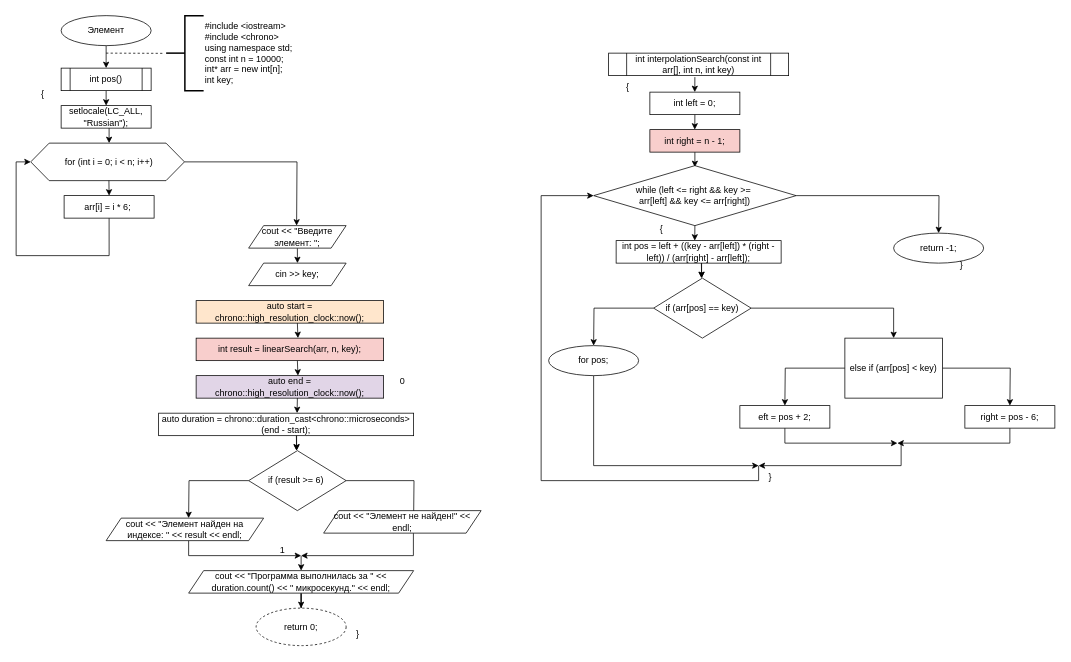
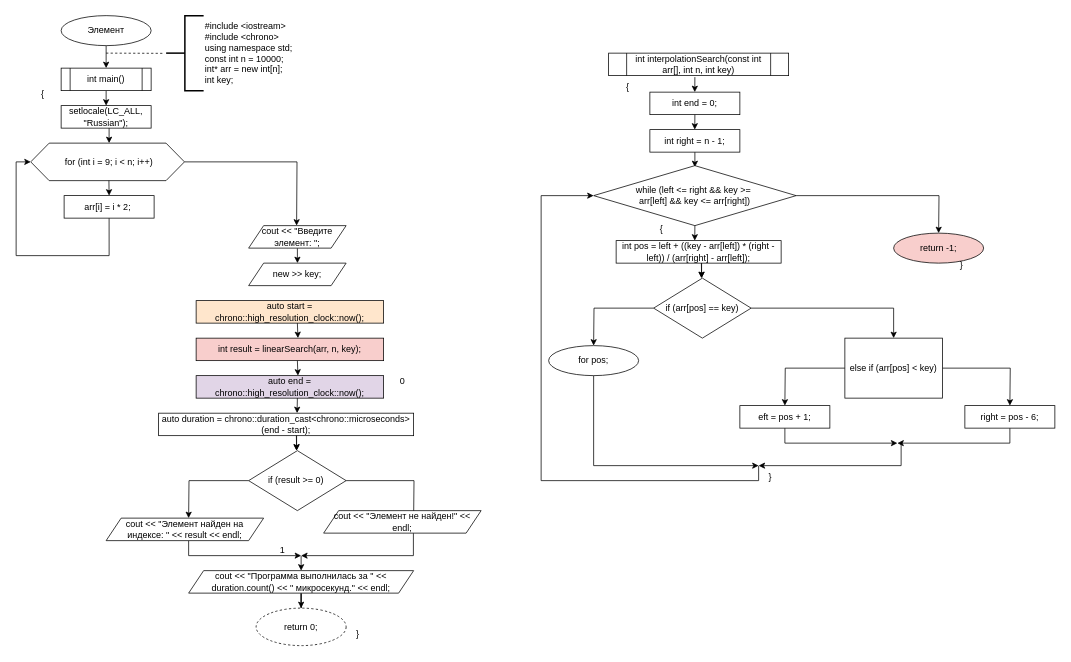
  <mxCell id="0" />
  <mxCell id="1" parent="0" />
  <mxCell id="2" value="" style="edgeStyle=orthogonalEdgeStyle;rounded=0;orthogonalLoop=1;jettySize=auto;html=1;" edge="1" parent="1" source="3"><mxGeometry relative="1" as="geometry"><mxPoint x="141" y="90" as="targetPoint" /></mxGeometry></mxCell>
  <mxCell id="3" value="Элемент" style="ellipse;whiteSpace=wrap;html=1;" vertex="1" parent="1"><mxGeometry x="81" y="20" width="120" height="40" as="geometry" /></mxCell>
  <mxCell id="4" value="" style="edgeStyle=orthogonalEdgeStyle;rounded=0;orthogonalLoop=1;jettySize=auto;html=1;" edge="1" parent="1" source="5"><mxGeometry relative="1" as="geometry"><mxPoint x="141" y="140" as="targetPoint" /></mxGeometry></mxCell>
- <mxCell id="5" value="int pos()" style="shape=process;whiteSpace=wrap;html=1;backgroundOutline=1;" vertex="1" parent="1"><mxGeometry x="81" y="90" width="120" height="30" as="geometry" /></mxCell>
+ <mxCell id="5" value="int main()" style="shape=process;whiteSpace=wrap;html=1;backgroundOutline=1;" vertex="1" parent="1"><mxGeometry x="81" y="90" width="120" height="30" as="geometry" /></mxCell>
  <mxCell id="6" value="setlocale(LC_ALL, &quot;Russian&quot;);" style="rounded=0;whiteSpace=wrap;html=1;" vertex="1" parent="1"><mxGeometry x="81" y="140" width="120" height="30" as="geometry" /></mxCell>
  <mxCell id="7" value="&lt;div&gt;#include &amp;lt;iostream&amp;gt;&lt;/div&gt;&lt;div&gt;#include &amp;lt;chrono&amp;gt;&amp;nbsp;&lt;/div&gt;&lt;div&gt;using namespace std;&lt;/div&gt;&lt;div&gt;&lt;div&gt;const int n = 10000;&lt;/div&gt;&lt;div&gt;int* arr = new int[n];&lt;/div&gt;&lt;/div&gt;&lt;div&gt;int key;&lt;br&gt;&lt;/div&gt;" style="strokeWidth=2;html=1;shape=mxgraph.flowchart.annotation_2;align=left;labelPosition=right;pointerEvents=1;" vertex="1" parent="1"><mxGeometry x="221" y="20" width="50" height="100" as="geometry" /></mxCell>
  <mxCell id="8" value="" style="endArrow=none;dashed=1;html=1;rounded=0;entryX=-0.04;entryY=0.503;entryDx=0;entryDy=0;entryPerimeter=0;" edge="1" parent="1" target="7"><mxGeometry width="50" height="50" relative="1" as="geometry"><mxPoint x="141" y="70" as="sourcePoint" /><mxPoint x="211" y="70" as="targetPoint" /></mxGeometry></mxCell>
  <mxCell id="9" value="" style="edgeStyle=orthogonalEdgeStyle;rounded=0;orthogonalLoop=1;jettySize=auto;html=1;" edge="1" parent="1"><mxGeometry relative="1" as="geometry"><mxPoint x="144.971" y="170" as="sourcePoint" /><mxPoint x="144.971" y="190" as="targetPoint" /></mxGeometry></mxCell>
  <mxCell id="10" style="edgeStyle=orthogonalEdgeStyle;rounded=0;orthogonalLoop=1;jettySize=auto;html=1;exitX=1;exitY=0.5;exitDx=0;exitDy=0;" edge="1" parent="1" source="11"><mxGeometry relative="1" as="geometry"><mxPoint x="394.971" y="300" as="targetPoint" /></mxGeometry></mxCell>
  <mxCell id="11" value="" style="verticalLabelPosition=bottom;verticalAlign=top;html=1;shape=hexagon;perimeter=hexagonPerimeter2;arcSize=6;size=0.12;" vertex="1" parent="1"><mxGeometry x="40.471" y="190" width="205" height="50" as="geometry" /></mxCell>
  <mxCell id="12" value="" style="edgeStyle=orthogonalEdgeStyle;rounded=0;orthogonalLoop=1;jettySize=auto;html=1;" edge="1" parent="1"><mxGeometry relative="1" as="geometry"><mxPoint x="144.731" y="240" as="sourcePoint" /><mxPoint x="144.971" y="260" as="targetPoint" /></mxGeometry></mxCell>
- <mxCell id="13" value="for (int i = 0; i &amp;lt; n; i++)" style="text;html=1;align=center;verticalAlign=middle;whiteSpace=wrap;rounded=0;" vertex="1" parent="1"><mxGeometry x="84.971" y="200" width="120" height="30" as="geometry" /></mxCell>
+ <mxCell id="13" value="for (int i = 9; i &amp;lt; n; i++)" style="text;html=1;align=center;verticalAlign=middle;whiteSpace=wrap;rounded=0;" vertex="1" parent="1"><mxGeometry x="84.971" y="200" width="120" height="30" as="geometry" /></mxCell>
  <mxCell id="14" value="" style="edgeStyle=orthogonalEdgeStyle;rounded=0;orthogonalLoop=1;jettySize=auto;html=1;entryX=0;entryY=0.5;entryDx=0;entryDy=0;" edge="1" parent="1" target="11"><mxGeometry relative="1" as="geometry"><mxPoint x="144.971" y="290" as="sourcePoint" /><mxPoint x="24.971" y="260" as="targetPoint" /><Array as="points"><mxPoint x="144.971" y="340" /><mxPoint x="20.971" y="340" /><mxPoint x="20.971" y="215" /></Array></mxGeometry></mxCell>
- <mxCell id="15" value="arr[i] = i * 6;&amp;nbsp;" style="rounded=0;whiteSpace=wrap;html=1;" vertex="1" parent="1"><mxGeometry x="84.971" y="260" width="120" height="30" as="geometry" /></mxCell>
+ <mxCell id="15" value="arr[i] = i * 2;&amp;nbsp;" style="rounded=0;whiteSpace=wrap;html=1;" vertex="1" parent="1"><mxGeometry x="84.971" y="260" width="120" height="30" as="geometry" /></mxCell>
  <mxCell id="16" style="edgeStyle=orthogonalEdgeStyle;rounded=0;orthogonalLoop=1;jettySize=auto;html=1;exitX=0.5;exitY=1;exitDx=0;exitDy=0;" edge="1" parent="1" source="17"><mxGeometry relative="1" as="geometry"><mxPoint x="396.095" y="350" as="targetPoint" /></mxGeometry></mxCell>
  <mxCell id="17" value="cout &amp;lt;&amp;lt; &quot;Введите элемент: &quot;;" style="shape=parallelogram;perimeter=parallelogramPerimeter;whiteSpace=wrap;html=1;fixedSize=1;" vertex="1" parent="1"><mxGeometry x="331" y="300" width="130" height="30" as="geometry" /></mxCell>
- <mxCell id="18" value="cin &amp;gt;&amp;gt; key;" style="shape=parallelogram;perimeter=parallelogramPerimeter;whiteSpace=wrap;html=1;fixedSize=1;" vertex="1" parent="1"><mxGeometry x="331" y="350" width="130" height="30" as="geometry" /></mxCell>
+ <mxCell id="18" value="new &amp;gt;&amp;gt; key;" style="shape=parallelogram;perimeter=parallelogramPerimeter;whiteSpace=wrap;html=1;fixedSize=1;" vertex="1" parent="1"><mxGeometry x="331" y="350" width="130" height="30" as="geometry" /></mxCell>
  <mxCell id="19" value="auto start = chrono::high_resolution_clock::now();" style="rounded=0;whiteSpace=wrap;html=1;fillColor=#ffe6cc;" vertex="1" parent="1"><mxGeometry x="261" y="400" width="250" height="30" as="geometry" /></mxCell>
  <mxCell id="20" value="int result = linearSearch(arr, n, key);" style="rounded=0;whiteSpace=wrap;html=1;fillColor=#f8cecc;" vertex="1" parent="1"><mxGeometry x="261" y="450.03" width="250" height="30" as="geometry" /></mxCell>
  <mxCell id="21" style="edgeStyle=orthogonalEdgeStyle;rounded=0;orthogonalLoop=1;jettySize=auto;html=1;exitX=0.5;exitY=1;exitDx=0;exitDy=0;entryX=0.543;entryY=-0.003;entryDx=0;entryDy=0;entryPerimeter=0;" edge="1" parent="1" target="20"><mxGeometry relative="1" as="geometry"><mxPoint x="396" y="430.03" as="sourcePoint" /></mxGeometry></mxCell>
  <mxCell id="22" value="auto end = chrono::high_resolution_clock::now();" style="rounded=0;whiteSpace=wrap;html=1;fillColor=#e1d5e7;" vertex="1" parent="1"><mxGeometry x="261" y="500.03" width="250" height="30" as="geometry" /></mxCell>
  <mxCell id="23" style="edgeStyle=orthogonalEdgeStyle;rounded=0;orthogonalLoop=1;jettySize=auto;html=1;exitX=0.5;exitY=1;exitDx=0;exitDy=0;entryX=0.543;entryY=-0.003;entryDx=0;entryDy=0;entryPerimeter=0;" edge="1" parent="1" target="22"><mxGeometry relative="1" as="geometry"><mxPoint x="396" y="480.03" as="sourcePoint" /></mxGeometry></mxCell>
  <mxCell id="24" value="auto duration = chrono::duration_cast&amp;lt;chrono::microseconds&amp;gt;(end - start);" style="rounded=0;whiteSpace=wrap;html=1;" vertex="1" parent="1"><mxGeometry x="211" y="550.06" width="340" height="30" as="geometry" /></mxCell>
  <mxCell id="25" style="edgeStyle=orthogonalEdgeStyle;rounded=0;orthogonalLoop=1;jettySize=auto;html=1;exitX=0.5;exitY=1;exitDx=0;exitDy=0;entryX=0.543;entryY=-0.003;entryDx=0;entryDy=0;entryPerimeter=0;" edge="1" parent="1" target="24"><mxGeometry relative="1" as="geometry"><mxPoint x="396" y="530.06" as="sourcePoint" /></mxGeometry></mxCell>
  <mxCell id="26" value="" style="edgeStyle=orthogonalEdgeStyle;rounded=0;orthogonalLoop=1;jettySize=auto;html=1;" edge="1" parent="1"><mxGeometry relative="1" as="geometry"><mxPoint x="394.703" y="580" as="sourcePoint" /><mxPoint x="394.943" y="600" as="targetPoint" /></mxGeometry></mxCell>
  <mxCell id="27" value="" style="edgeStyle=orthogonalEdgeStyle;rounded=0;orthogonalLoop=1;jettySize=auto;html=1;" edge="1" parent="1"><mxGeometry relative="1" as="geometry"><mxPoint x="394.943" y="580" as="sourcePoint" /><mxPoint x="394.943" y="600" as="targetPoint" /></mxGeometry></mxCell>
  <mxCell id="28" style="edgeStyle=orthogonalEdgeStyle;rounded=0;orthogonalLoop=1;jettySize=auto;html=1;exitX=0;exitY=0.5;exitDx=0;exitDy=0;" edge="1" parent="1" source="30"><mxGeometry relative="1" as="geometry"><mxPoint x="251" y="690" as="targetPoint" /></mxGeometry></mxCell>
  <mxCell id="29" style="edgeStyle=orthogonalEdgeStyle;rounded=0;orthogonalLoop=1;jettySize=auto;html=1;exitX=1;exitY=0.5;exitDx=0;exitDy=0;" edge="1" parent="1" source="30"><mxGeometry relative="1" as="geometry"><mxPoint x="551" y="690" as="targetPoint" /></mxGeometry></mxCell>
- <mxCell id="30" value="if (result &amp;gt;= 6)&amp;nbsp;" style="rhombus;whiteSpace=wrap;html=1;" vertex="1" parent="1"><mxGeometry x="331" y="600" width="130" height="80" as="geometry" /></mxCell>
+ <mxCell id="30" value="if (result &amp;gt;= 0)&amp;nbsp;" style="rhombus;whiteSpace=wrap;html=1;" vertex="1" parent="1"><mxGeometry x="331" y="600" width="130" height="80" as="geometry" /></mxCell>
  <mxCell id="31" style="edgeStyle=orthogonalEdgeStyle;rounded=0;orthogonalLoop=1;jettySize=auto;html=1;exitX=0.5;exitY=1;exitDx=0;exitDy=0;" edge="1" parent="1"><mxGeometry relative="1" as="geometry"><mxPoint x="401" y="740" as="targetPoint" /><Array as="points"><mxPoint x="251" y="740" /></Array><mxPoint x="251" y="720" as="sourcePoint" /></mxGeometry></mxCell>
  <mxCell id="32" style="edgeStyle=orthogonalEdgeStyle;rounded=0;orthogonalLoop=1;jettySize=auto;html=1;exitX=0.57;exitY=0.962;exitDx=0;exitDy=0;exitPerimeter=0;" edge="1" parent="1" source="34"><mxGeometry relative="1" as="geometry"><mxPoint x="401" y="740" as="targetPoint" /><Array as="points"><mxPoint x="551" y="740" /></Array><mxPoint x="551" y="720" as="sourcePoint" /></mxGeometry></mxCell>
  <mxCell id="33" value="cout &amp;lt;&amp;lt; &quot;Элемент найден на индексе: &quot; &amp;lt;&amp;lt; result &amp;lt;&amp;lt; endl;" style="shape=parallelogram;perimeter=parallelogramPerimeter;whiteSpace=wrap;html=1;fixedSize=1;" vertex="1" parent="1"><mxGeometry x="141" y="690" width="210" height="30" as="geometry" /></mxCell>
  <mxCell id="34" value="cout &amp;lt;&amp;lt; &quot;Элемент не найден!&quot; &amp;lt;&amp;lt; endl;" style="shape=parallelogram;perimeter=parallelogramPerimeter;whiteSpace=wrap;html=1;fixedSize=1;" vertex="1" parent="1"><mxGeometry x="431" y="680" width="210" height="30" as="geometry" /></mxCell>
  <mxCell id="35" value="" style="endArrow=classic;html=1;rounded=0;" edge="1" parent="1"><mxGeometry width="50" height="50" relative="1" as="geometry"><mxPoint x="401" y="740" as="sourcePoint" /><mxPoint x="401" y="760" as="targetPoint" /></mxGeometry></mxCell>
  <mxCell id="36" style="edgeStyle=orthogonalEdgeStyle;rounded=0;orthogonalLoop=1;jettySize=auto;html=1;exitX=0.5;exitY=1;exitDx=0;exitDy=0;" edge="1" parent="1" source="37" target="38"><mxGeometry relative="1" as="geometry" /></mxCell>
  <mxCell id="37" value="cout &amp;lt;&amp;lt; &quot;Программа выполнилась за &quot; &amp;lt;&amp;lt; duration.count() &amp;lt;&amp;lt; &quot; микросекунд.&quot; &amp;lt;&amp;lt; endl;" style="shape=parallelogram;perimeter=parallelogramPerimeter;whiteSpace=wrap;html=1;fixedSize=1;" vertex="1" parent="1"><mxGeometry x="251" y="760" width="300" height="30" as="geometry" /></mxCell>
  <mxCell id="38" value="return 0;" style="ellipse;whiteSpace=wrap;html=1;dashed=1;" vertex="1" parent="1"><mxGeometry x="341" y="810" width="120" height="50" as="geometry" /></mxCell>
  <mxCell id="39" value="1" style="text;html=1;align=center;verticalAlign=middle;resizable=0;points=[];autosize=1;strokeColor=none;fillColor=none;" vertex="1" parent="1"><mxGeometry x="361" y="718" width="30" height="30" as="geometry" /></mxCell>
  <mxCell id="40" value="0" style="text;html=1;align=center;verticalAlign=middle;resizable=0;points=[];autosize=1;strokeColor=none;fillColor=none;" vertex="1" parent="1"><mxGeometry x="521" y="493" width="30" height="30" as="geometry" /></mxCell>
  <mxCell id="41" value="}" style="text;html=1;align=center;verticalAlign=middle;resizable=0;points=[];autosize=1;strokeColor=none;fillColor=none;" vertex="1" parent="1"><mxGeometry x="461" y="830" width="30" height="30" as="geometry" /></mxCell>
  <mxCell id="42" value="{" style="text;html=1;align=center;verticalAlign=middle;resizable=0;points=[];autosize=1;strokeColor=none;fillColor=none;" vertex="1" parent="1"><mxGeometry x="41" y="110" width="30" height="30" as="geometry" /></mxCell>
  <mxCell id="43" value="int interpolationSearch(const int arr[], int n, int key)" style="shape=process;whiteSpace=wrap;html=1;backgroundOutline=1;" vertex="1" parent="1"><mxGeometry x="811" y="70" width="240" height="30" as="geometry" /></mxCell>
  <mxCell id="44" style="edgeStyle=orthogonalEdgeStyle;rounded=0;orthogonalLoop=1;jettySize=auto;html=1;exitX=0.5;exitY=1;exitDx=0;exitDy=0;" edge="1" parent="1"><mxGeometry relative="1" as="geometry"><mxPoint x="925.857" y="122" as="targetPoint" /><mxPoint x="926" y="102" as="sourcePoint" /></mxGeometry></mxCell>
- <mxCell id="45" value="int left = 0;" style="rounded=0;whiteSpace=wrap;html=1;" vertex="1" parent="1"><mxGeometry x="866" y="122" width="120" height="30" as="geometry" /></mxCell>
+ <mxCell id="45" value="int end = 0;" style="rounded=0;whiteSpace=wrap;html=1;" vertex="1" parent="1"><mxGeometry x="866" y="122" width="120" height="30" as="geometry" /></mxCell>
  <mxCell id="46" style="edgeStyle=orthogonalEdgeStyle;rounded=0;orthogonalLoop=1;jettySize=auto;html=1;exitX=0.5;exitY=1;exitDx=0;exitDy=0;" edge="1" parent="1"><mxGeometry relative="1" as="geometry"><mxPoint x="925.857" y="172" as="targetPoint" /><mxPoint x="926" y="152" as="sourcePoint" /></mxGeometry></mxCell>
  <mxCell id="47" style="edgeStyle=orthogonalEdgeStyle;rounded=0;orthogonalLoop=1;jettySize=auto;html=1;exitX=0.5;exitY=1;exitDx=0;exitDy=0;entryX=0.5;entryY=0;entryDx=0;entryDy=0;" edge="1" parent="1" source="48"><mxGeometry relative="1" as="geometry"><mxPoint x="926" y="222" as="targetPoint" /></mxGeometry></mxCell>
- <mxCell id="48" value="int right = n - 1;" style="rounded=0;whiteSpace=wrap;html=1;fillColor=#f8cecc;" vertex="1" parent="1"><mxGeometry x="866" y="172" width="120" height="30" as="geometry" /></mxCell>
+ <mxCell id="48" value="int right = n - 1;" style="rounded=0;whiteSpace=wrap;html=1;" vertex="1" parent="1"><mxGeometry x="866" y="172" width="120" height="30" as="geometry" /></mxCell>
  <mxCell id="49" value="{" style="text;html=1;align=center;verticalAlign=middle;resizable=0;points=[];autosize=1;strokeColor=none;fillColor=none;" vertex="1" parent="1"><mxGeometry x="821" y="100" width="30" height="30" as="geometry" /></mxCell>
  <mxCell id="50" style="edgeStyle=orthogonalEdgeStyle;rounded=0;orthogonalLoop=1;jettySize=auto;html=1;exitX=1;exitY=0.5;exitDx=0;exitDy=0;" edge="1" parent="1" source="51"><mxGeometry relative="1" as="geometry"><mxPoint x="1251" y="310" as="targetPoint" /></mxGeometry></mxCell>
  <mxCell id="51" value="while (left &amp;lt;= right &amp;amp;&amp;amp; key &amp;gt;=&amp;nbsp;&lt;div&gt;arr[left] &amp;amp;&amp;amp; key &amp;lt;= arr[right])&lt;/div&gt;" style="rhombus;whiteSpace=wrap;html=1;" vertex="1" parent="1"><mxGeometry x="791" y="220" width="270" height="80" as="geometry" /></mxCell>
  <mxCell id="52" style="edgeStyle=orthogonalEdgeStyle;rounded=0;orthogonalLoop=1;jettySize=auto;html=1;exitX=0.5;exitY=1;exitDx=0;exitDy=0;" edge="1" parent="1"><mxGeometry relative="1" as="geometry"><mxPoint x="925.857" y="320" as="targetPoint" /><mxPoint x="926" y="300" as="sourcePoint" /></mxGeometry></mxCell>
  <mxCell id="53" value="int pos = left + ((key - arr[left]) * (right - left)) / (arr[right] - arr[left]);" style="rounded=0;whiteSpace=wrap;html=1;" vertex="1" parent="1"><mxGeometry x="821" y="320" width="220" height="30" as="geometry" /></mxCell>
  <mxCell id="54" value="" style="edgeStyle=orthogonalEdgeStyle;rounded=0;orthogonalLoop=1;jettySize=auto;html=1;" edge="1" parent="1"><mxGeometry relative="1" as="geometry"><mxPoint x="934.703" y="350" as="sourcePoint" /><mxPoint x="934.943" y="370" as="targetPoint" /></mxGeometry></mxCell>
  <mxCell id="55" value="" style="edgeStyle=orthogonalEdgeStyle;rounded=0;orthogonalLoop=1;jettySize=auto;html=1;" edge="1" parent="1"><mxGeometry relative="1" as="geometry"><mxPoint x="934.943" y="350" as="sourcePoint" /><mxPoint x="934.943" y="370" as="targetPoint" /></mxGeometry></mxCell>
  <mxCell id="56" style="edgeStyle=orthogonalEdgeStyle;rounded=0;orthogonalLoop=1;jettySize=auto;html=1;exitX=0;exitY=0.5;exitDx=0;exitDy=0;" edge="1" source="58" parent="1"><mxGeometry relative="1" as="geometry"><mxPoint x="791" y="460" as="targetPoint" /></mxGeometry></mxCell>
  <mxCell id="57" style="edgeStyle=orthogonalEdgeStyle;rounded=0;orthogonalLoop=1;jettySize=auto;html=1;exitX=1;exitY=0.5;exitDx=0;exitDy=0;entryX=0.5;entryY=0;entryDx=0;entryDy=0;" edge="1" parent="1" source="58" target="63"><mxGeometry relative="1" as="geometry" /></mxCell>
  <mxCell id="58" value="if (arr[pos] == key)&lt;span style=&quot;color: rgba(0, 0, 0, 0); font-family: monospace; font-size: 0px; text-align: start; text-wrap: nowrap;&quot;&gt;%3CmxGraphModel%3E%3Croot%3E%3CmxCell%20id%3D%220%22%2F%3E%3CmxCell%20id%3D%221%22%20parent%3D%220%22%2F%3E%3CmxCell%20id%3D%222%22%20value%3D%22return%20mid%3B%22%20style%3D%22ellipse%3BwhiteSpace%3Dwrap%3Bhtml%3D1%3B%22%20vertex%3D%221%22%20parent%3D%221%22%3E%3CmxGeometry%20x%3D%22930%22%20y%3D%22440%22%20width%3D%22120%22%20height%3D%2240%22%20as%3D%22geometry%22%2F%3E%3C%2FmxCell%3E%3C%2Froot%3E%3C%2FmxGraphModel%3E&lt;/span&gt;&lt;span style=&quot;color: rgba(0, 0, 0, 0); font-family: monospace; font-size: 0px; text-align: start; text-wrap: nowrap;&quot;&gt;%3CmxGraphModel%3E%3Croot%3E%3CmxCell%20id%3D%220%22%2F%3E%3CmxCell%20id%3D%221%22%20parent%3D%220%22%2F%3E%3CmxCell%20id%3D%222%22%20value%3D%22return%20mid%3B%22%20style%3D%22ellipse%3BwhiteSpace%3Dwrap%3Bhtml%3D1%3B%22%20vertex%3D%221%22%20parent%3D%221%22%3E%3CmxGeometry%20x%3D%22930%22%20y%3D%22440%22%20width%3D%22120%22%20height%3D%2240%22%20as%3D%22geometry%22%2F%3E%3C%2FmxCell%3E%3C%2Froot%3E%3C%2FmxGraphModel%3E&lt;/span&gt;&lt;span style=&quot;color: rgba(0, 0, 0, 0); font-family: monospace; font-size: 0px; text-align: start; text-wrap: nowrap;&quot;&gt;%3CmxGraphModel%3E%3Croot%3E%3CmxCell%20id%3D%220%22%2F%3E%3CmxCell%20id%3D%221%22%20parent%3D%220%22%2F%3E%3CmxCell%20id%3D%222%22%20value%3D%22return%20mid%3B%22%20style%3D%22ellipse%3BwhiteSpace%3Dwrap%3Bhtml%3D1%3B%22%20vertex%3D%221%22%20parent%3D%221%22%3E%3CmxGeometry%20x%3D%22930%22%20y%3D%22440%22%20width%3D%22120%22%20height%3D%2240%22%20as%3D%22geometry%22%2F%3E%3C%2FmxCell%3E%3C%2Froot%3E%3C%2FmxGraphModel%3E&lt;/span&gt;" style="rhombus;whiteSpace=wrap;html=1;" vertex="1" parent="1"><mxGeometry x="871" y="370" width="130" height="80" as="geometry" /></mxCell>
  <mxCell id="59" style="edgeStyle=orthogonalEdgeStyle;rounded=0;orthogonalLoop=1;jettySize=auto;html=1;exitX=0.5;exitY=1;exitDx=0;exitDy=0;" edge="1" parent="1"><mxGeometry relative="1" as="geometry"><mxPoint x="1011" y="620" as="targetPoint" /><Array as="points"><mxPoint x="791" y="620" /></Array><mxPoint x="791" y="490" as="sourcePoint" /></mxGeometry></mxCell>
  <mxCell id="60" value="for pos;" style="ellipse;whiteSpace=wrap;html=1;" vertex="1" parent="1"><mxGeometry x="731" y="460" width="120" height="40" as="geometry" /></mxCell>
  <mxCell id="61" style="edgeStyle=orthogonalEdgeStyle;rounded=0;orthogonalLoop=1;jettySize=auto;html=1;exitX=0;exitY=0.5;exitDx=0;exitDy=0;" edge="1" source="63" parent="1"><mxGeometry relative="1" as="geometry"><mxPoint x="1046" y="540" as="targetPoint" /></mxGeometry></mxCell>
  <mxCell id="62" style="edgeStyle=orthogonalEdgeStyle;rounded=0;orthogonalLoop=1;jettySize=auto;html=1;exitX=1;exitY=0.5;exitDx=0;exitDy=0;" edge="1" source="63" parent="1"><mxGeometry relative="1" as="geometry"><mxPoint x="1346" y="540" as="targetPoint" /></mxGeometry></mxCell>
  <mxCell id="63" value="else if (arr[pos] &amp;lt; key)" style="whiteSpace=wrap;html=1;rounded=0;" vertex="1" parent="1"><mxGeometry x="1126" y="450" width="130" height="80" as="geometry" /></mxCell>
  <mxCell id="64" style="edgeStyle=orthogonalEdgeStyle;rounded=0;orthogonalLoop=1;jettySize=auto;html=1;exitX=0.5;exitY=1;exitDx=0;exitDy=0;" edge="1" source="65" parent="1"><mxGeometry relative="1" as="geometry"><mxPoint x="1196" y="590" as="targetPoint" /><Array as="points"><mxPoint x="1046" y="590" /></Array></mxGeometry></mxCell>
- <mxCell id="65" value="eft = pos + 2;" style="rounded=0;whiteSpace=wrap;html=1;" vertex="1" parent="1"><mxGeometry x="986" y="540" width="120" height="30" as="geometry" /></mxCell>
+ <mxCell id="65" value="eft = pos + 1;" style="rounded=0;whiteSpace=wrap;html=1;" vertex="1" parent="1"><mxGeometry x="986" y="540" width="120" height="30" as="geometry" /></mxCell>
  <mxCell id="66" style="edgeStyle=orthogonalEdgeStyle;rounded=0;orthogonalLoop=1;jettySize=auto;html=1;exitX=0.5;exitY=1;exitDx=0;exitDy=0;" edge="1" source="67" parent="1"><mxGeometry relative="1" as="geometry"><mxPoint x="1196" y="590" as="targetPoint" /><Array as="points"><mxPoint x="1346" y="590" /></Array></mxGeometry></mxCell>
  <mxCell id="67" value="right = pos - 6;" style="rounded=0;whiteSpace=wrap;html=1;" vertex="1" parent="1"><mxGeometry x="1286" y="540" width="120" height="30" as="geometry" /></mxCell>
  <mxCell id="68" value="" style="endArrow=classic;html=1;rounded=0;" edge="1" parent="1"><mxGeometry width="50" height="50" relative="1" as="geometry"><mxPoint x="1201" y="590" as="sourcePoint" /><mxPoint x="1011" y="620" as="targetPoint" /><Array as="points"><mxPoint x="1201" y="620" /></Array></mxGeometry></mxCell>
  <mxCell id="69" value="" style="endArrow=classic;html=1;rounded=0;entryX=0;entryY=0.5;entryDx=0;entryDy=0;" edge="1" parent="1" target="51"><mxGeometry width="50" height="50" relative="1" as="geometry"><mxPoint x="1011" y="620" as="sourcePoint" /><mxPoint x="1061" y="570" as="targetPoint" /><Array as="points"><mxPoint x="1011" y="640" /><mxPoint x="721" y="640" /><mxPoint x="721" y="260" /></Array></mxGeometry></mxCell>
- <mxCell id="70" value="return -1;" style="ellipse;whiteSpace=wrap;html=1;" vertex="1" parent="1"><mxGeometry x="1191" y="310" width="120" height="40" as="geometry" /></mxCell>
+ <mxCell id="70" value="return -1;" style="ellipse;whiteSpace=wrap;html=1;fillColor=#f8cecc;" vertex="1" parent="1"><mxGeometry x="1191" y="310" width="120" height="40" as="geometry" /></mxCell>
  <mxCell id="71" value="}" style="text;html=1;align=center;verticalAlign=middle;resizable=0;points=[];autosize=1;strokeColor=none;fillColor=none;" vertex="1" parent="1"><mxGeometry x="1266" y="338" width="30" height="30" as="geometry" /></mxCell>
  <mxCell id="72" value="}" style="text;html=1;align=center;verticalAlign=middle;resizable=0;points=[];autosize=1;strokeColor=none;fillColor=none;" vertex="1" parent="1"><mxGeometry x="1011" y="620" width="30" height="30" as="geometry" /></mxCell>
  <mxCell id="73" value="{" style="text;html=1;align=center;verticalAlign=middle;resizable=0;points=[];autosize=1;strokeColor=none;fillColor=none;" vertex="1" parent="1"><mxGeometry x="866" y="290" width="30" height="30" as="geometry" /></mxCell>
